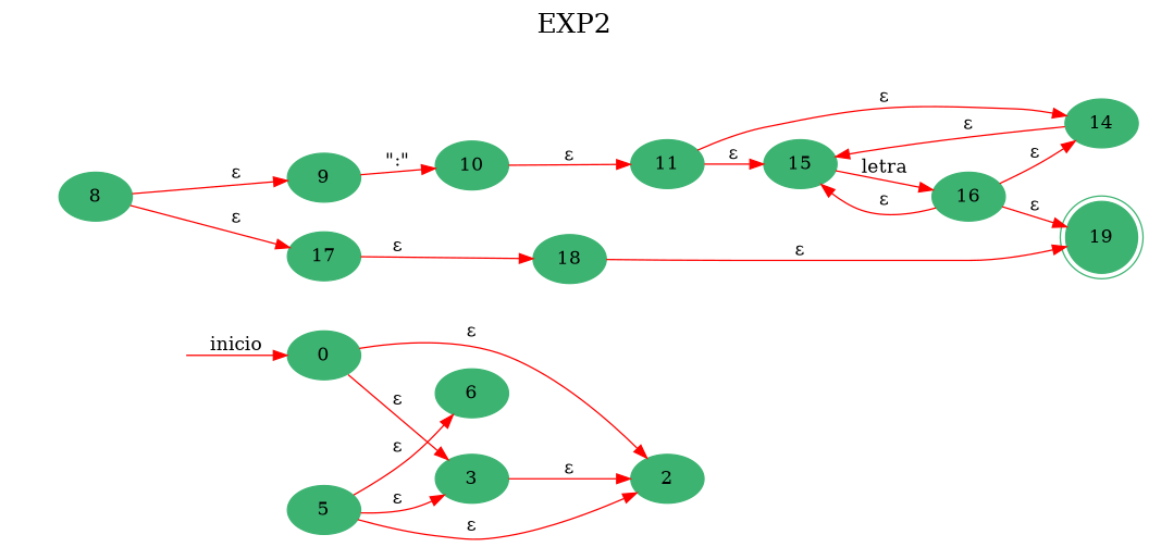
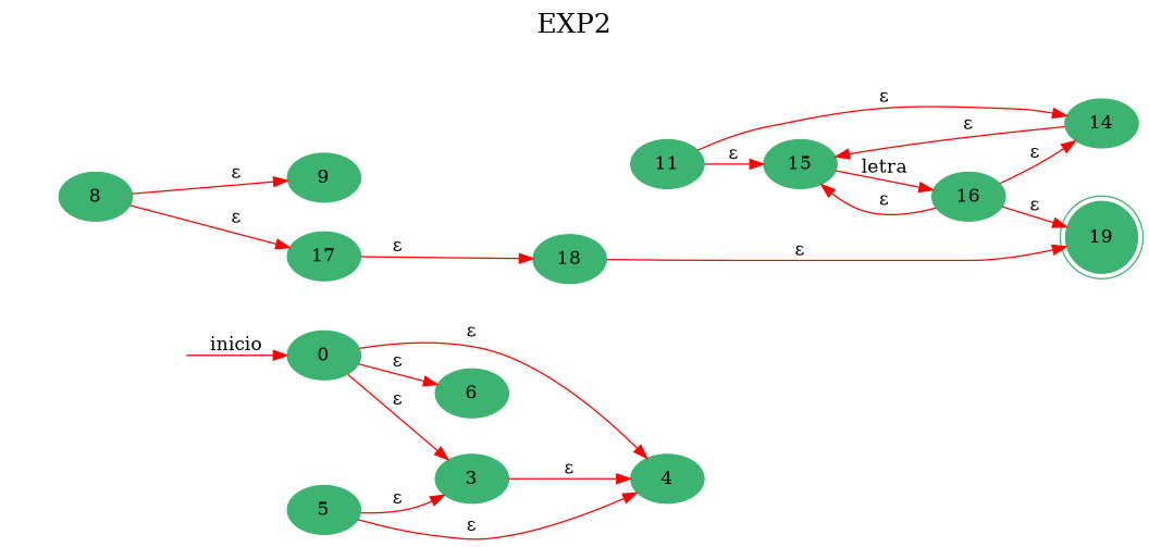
  digraph {
    fontsize=20
    label=EXP2
    labelloc=t
    rankdir=LR
    node [color=mediumseagreen style=filled]
    edge [color=red]
    0
-   4 [label=2]
+   4
    3
    5
    6
    8
    9
    17
-   10
    18
    11
    15
    14
    16
    19 [shape=doublecircle]
    secret_node [color=midnightblue fontcolor=white shape=circle style=invis]
    0 -> 4 [label="ε"]
    0 -> 3 [label="ε"]
    3 -> 4 [label="ε"]
    5 -> 4 [label="ε"]
    5 -> 3 [label="ε"]
-   5 -> 6 [label="ε"]
+   0 -> 6 [label="ε"]
    8 -> 9 [label="ε"]
    8 -> 17 [label="ε"]
-   9 -> 10 [label="\":\""]
    17 -> 18 [label="ε"]
-   10 -> 11 [label="ε"]
    18 -> 19 [label="ε"]
    11 -> 15 [label="ε"]
    11 -> 14 [label="ε"]
    15 -> 16 [label=letra]
    14 -> 15 [label="ε"]
    16 -> 15 [label="ε"]
    16 -> 14 [label="ε"]
    16 -> 19 [label="ε"]
    secret_node -> 0 [label=inicio]
  }
